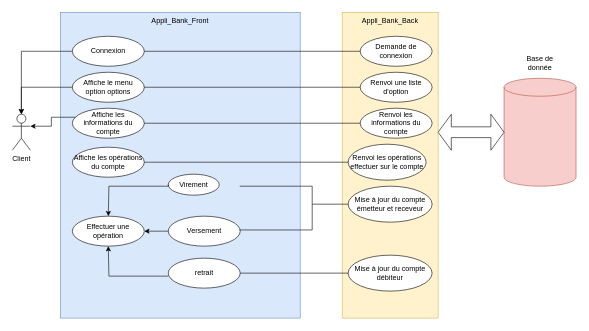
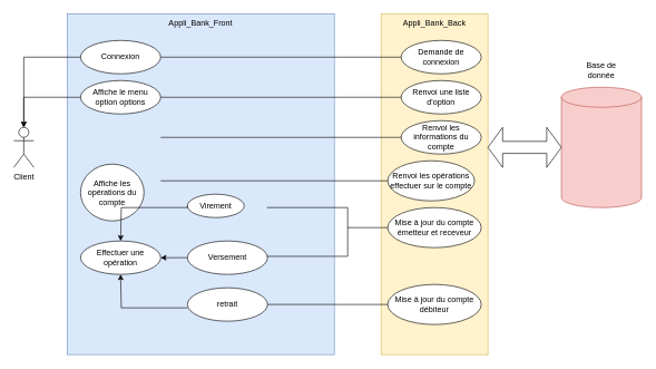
  <mxCell id="0" />
  <mxCell id="1" parent="0" />
  <mxCell id="2" value="" style="rounded=0;whiteSpace=wrap;html=1;direction=south;fillColor=#dae8fc;strokeColor=#6c8ebf;" vertex="1" parent="1"><mxGeometry x="100" y="20" width="400" height="510" as="geometry" /></mxCell>
  <mxCell id="3" value="" style="rounded=0;whiteSpace=wrap;html=1;fillColor=#fff2cc;strokeColor=#d6b656;direction=south;" vertex="1" parent="1"><mxGeometry x="570" y="20" width="160" height="510" as="geometry" /></mxCell>
  <mxCell id="4" value="Client" style="shape=umlActor;verticalLabelPosition=bottom;verticalAlign=top;html=1;outlineConnect=0;" vertex="1" parent="1"><mxGeometry x="20" y="190" width="30" height="60" as="geometry" /></mxCell>
  <mxCell id="5" value="Appli_Bank_Front" style="text;html=1;strokeColor=none;fillColor=none;align=center;verticalAlign=middle;whiteSpace=wrap;rounded=0;" vertex="1" parent="1"><mxGeometry x="270" y="20" width="60" height="30" as="geometry" /></mxCell>
  <mxCell id="6" value="Appli_Bank_Back" style="text;html=1;strokeColor=none;fillColor=none;align=center;verticalAlign=middle;whiteSpace=wrap;rounded=0;" vertex="1" parent="1"><mxGeometry x="620" y="20" width="60" height="30" as="geometry" /></mxCell>
  <mxCell id="7" value="" style="shape=cylinder3;whiteSpace=wrap;html=1;boundedLbl=1;backgroundOutline=1;size=15;fillColor=#f8cecc;strokeColor=#b85450;" vertex="1" parent="1"><mxGeometry x="840" y="130" width="120" height="180" as="geometry" /></mxCell>
  <mxCell id="8" value="Base de donnée" style="text;html=1;strokeColor=none;fillColor=none;align=center;verticalAlign=middle;whiteSpace=wrap;rounded=0;" vertex="1" parent="1"><mxGeometry x="870" y="90" width="60" height="30" as="geometry" /></mxCell>
  <mxCell id="9" value="Connexion" style="ellipse;whiteSpace=wrap;html=1;" vertex="1" parent="1"><mxGeometry x="120" y="60" width="120" height="50" as="geometry" /></mxCell>
  <mxCell id="10" value="Demande de connexion" style="ellipse;whiteSpace=wrap;html=1;" vertex="1" parent="1"><mxGeometry x="600" y="60" width="120" height="50" as="geometry" /></mxCell>
  <mxCell id="11" value="" style="line;strokeWidth=1;fillColor=none;align=left;verticalAlign=middle;spacingTop=-1;spacingLeft=3;spacingRight=3;rotatable=0;labelPosition=right;points=[];portConstraint=eastwest;strokeColor=inherit;" vertex="1" parent="1"><mxGeometry x="240" y="81" width="360" height="8" as="geometry" /></mxCell>
  <mxCell id="12" value="Renvoi une liste d'option" style="ellipse;whiteSpace=wrap;html=1;" vertex="1" parent="1"><mxGeometry x="600" y="120" width="120" height="50" as="geometry" /></mxCell>
  <mxCell id="13" value="Affiche le menu option options" style="ellipse;whiteSpace=wrap;html=1;" vertex="1" parent="1"><mxGeometry x="120" y="120" width="120" height="50" as="geometry" /></mxCell>
  <mxCell id="14" value="" style="line;strokeWidth=1;fillColor=none;align=left;verticalAlign=middle;spacingTop=-1;spacingLeft=3;spacingRight=3;rotatable=0;labelPosition=right;points=[];portConstraint=eastwest;strokeColor=inherit;" vertex="1" parent="1"><mxGeometry x="240" y="141" width="360" height="8" as="geometry" /></mxCell>
- <mxCell id="15" value="Affiche les informations du compte" style="ellipse;whiteSpace=wrap;html=1;" vertex="1" parent="1"><mxGeometry x="120" y="180" width="120" height="50" as="geometry" /></mxCell>
  <mxCell id="16" value="Renvoi les informations du compte " style="ellipse;whiteSpace=wrap;html=1;" vertex="1" parent="1"><mxGeometry x="600" y="180" width="120" height="50" as="geometry" /></mxCell>
  <mxCell id="17" value="" style="line;strokeWidth=1;fillColor=none;align=left;verticalAlign=middle;spacingTop=-1;spacingLeft=3;spacingRight=3;rotatable=0;labelPosition=right;points=[];portConstraint=eastwest;strokeColor=inherit;" vertex="1" parent="1"><mxGeometry x="240" y="201" width="360" height="8" as="geometry" /></mxCell>
- <mxCell id="18" value="Affiche les opérations du compte" style="ellipse;whiteSpace=wrap;html=1;" vertex="1" parent="1"><mxGeometry x="120" y="245" width="120" height="50" as="geometry" /></mxCell>
+ <mxCell id="18" value="Affiche les opérations du compte" style="ellipse;whiteSpace=wrap;html=1;" vertex="1" parent="1"><mxGeometry x="120" y="245" width="95" height="85" as="geometry" /></mxCell>
  <mxCell id="19" value="Renvoi les opérations effectuer sur le compte" style="ellipse;whiteSpace=wrap;html=1;" vertex="1" parent="1"><mxGeometry x="580" y="240" width="130" height="60" as="geometry" /></mxCell>
  <mxCell id="20" value="" style="line;strokeWidth=1;fillColor=none;align=left;verticalAlign=middle;spacingTop=-1;spacingLeft=3;spacingRight=3;rotatable=0;labelPosition=right;points=[];portConstraint=eastwest;strokeColor=inherit;" vertex="1" parent="1"><mxGeometry x="240" y="266" width="340" height="8" as="geometry" /></mxCell>
  <mxCell id="21" value="Effectuer une opération" style="ellipse;whiteSpace=wrap;html=1;" vertex="1" parent="1"><mxGeometry x="120" y="360" width="120" height="50" as="geometry" /></mxCell>
  <mxCell id="22" value="Virement" style="ellipse;whiteSpace=wrap;html=1;" vertex="1" parent="1"><mxGeometry x="280" y="290" width="85" height="35" as="geometry" /></mxCell>
  <mxCell id="23" style="edgeStyle=orthogonalEdgeStyle;rounded=0;orthogonalLoop=1;jettySize=auto;html=1;exitX=0;exitY=0.5;exitDx=0;exitDy=0;" edge="1" parent="1" source="22"><mxGeometry relative="1" as="geometry"><mxPoint x="262.426" y="309.998" as="sourcePoint" /><mxPoint x="180" y="360" as="targetPoint" /><Array as="points"><mxPoint x="280" y="310" /><mxPoint x="181" y="310" /></Array></mxGeometry></mxCell>
  <mxCell id="24" value="Versement" style="ellipse;whiteSpace=wrap;html=1;" vertex="1" parent="1"><mxGeometry x="280" y="360" width="120" height="50" as="geometry" /></mxCell>
  <mxCell id="25" value="retrait" style="ellipse;whiteSpace=wrap;html=1;" vertex="1" parent="1"><mxGeometry x="280" y="430" width="120" height="50" as="geometry" /></mxCell>
  <mxCell id="26" style="edgeStyle=orthogonalEdgeStyle;rounded=0;orthogonalLoop=1;jettySize=auto;html=1;entryX=0.5;entryY=1;entryDx=0;entryDy=0;" edge="1" parent="1" target="21"><mxGeometry relative="1" as="geometry"><mxPoint x="280" y="460" as="sourcePoint" /><mxPoint x="180" y="510" as="targetPoint" /><Array as="points"><mxPoint x="280" y="460" /><mxPoint x="181" y="460" /></Array></mxGeometry></mxCell>
  <mxCell id="27" style="edgeStyle=orthogonalEdgeStyle;rounded=0;orthogonalLoop=1;jettySize=auto;html=1;entryX=1;entryY=0.5;entryDx=0;entryDy=0;exitX=0;exitY=0.5;exitDx=0;exitDy=0;" edge="1" parent="1" source="24" target="21"><mxGeometry relative="1" as="geometry"><mxPoint x="360" y="430" as="sourcePoint" /><mxPoint x="260" y="380" as="targetPoint" /><Array as="points"><mxPoint x="270" y="385" /><mxPoint x="270" y="385" /></Array></mxGeometry></mxCell>
  <mxCell id="28" value="Mise à jour du compte émetteur et receveur" style="ellipse;whiteSpace=wrap;html=1;" vertex="1" parent="1"><mxGeometry x="580" y="310" width="140" height="60" as="geometry" /></mxCell>
  <mxCell id="29" value="" style="line;strokeWidth=1;fillColor=none;align=left;verticalAlign=middle;spacingTop=-1;spacingLeft=3;spacingRight=3;rotatable=0;labelPosition=right;points=[];portConstraint=eastwest;strokeColor=inherit;" vertex="1" parent="1"><mxGeometry x="520" y="336" width="60" height="8" as="geometry" /></mxCell>
  <mxCell id="30" value="" style="shape=partialRectangle;whiteSpace=wrap;html=1;bottom=1;right=1;left=1;top=0;fillColor=none;routingCenterX=-0.5;direction=north;" vertex="1" parent="1"><mxGeometry x="400" y="310" width="120" height="73" as="geometry" /></mxCell>
  <mxCell id="31" value="Mise à jour du compte débiteur" style="ellipse;whiteSpace=wrap;html=1;" vertex="1" parent="1"><mxGeometry x="580" y="425" width="140" height="60" as="geometry" /></mxCell>
  <mxCell id="32" value="" style="line;strokeWidth=1;fillColor=none;align=left;verticalAlign=middle;spacingTop=-1;spacingLeft=3;spacingRight=3;rotatable=0;labelPosition=right;points=[];portConstraint=eastwest;strokeColor=inherit;" vertex="1" parent="1"><mxGeometry x="400" y="451" width="180" height="8" as="geometry" /></mxCell>
- <mxCell id="33" style="edgeStyle=orthogonalEdgeStyle;rounded=0;orthogonalLoop=1;jettySize=auto;html=1;entryX=1;entryY=0.333;entryDx=0;entryDy=0;entryPerimeter=0;exitX=0.042;exitY=0.3;exitDx=0;exitDy=0;exitPerimeter=0;" edge="1" parent="1" source="15" target="4"><mxGeometry relative="1" as="geometry"><mxPoint x="90" y="190" as="sourcePoint" /><mxPoint x="70" y="197.5" as="targetPoint" /><Array as="points" /></mxGeometry></mxCell>
  <mxCell id="34" style="edgeStyle=orthogonalEdgeStyle;rounded=0;orthogonalLoop=1;jettySize=auto;html=1;entryX=0.5;entryY=0;entryDx=0;entryDy=0;entryPerimeter=0;exitX=0;exitY=0.5;exitDx=0;exitDy=0;" edge="1" parent="1" source="13" target="4"><mxGeometry relative="1" as="geometry"><mxPoint x="113" y="136.5" as="sourcePoint" /><mxPoint x="40" y="134.5" as="targetPoint" /><Array as="points" /></mxGeometry></mxCell>
  <mxCell id="35" style="edgeStyle=orthogonalEdgeStyle;rounded=0;orthogonalLoop=1;jettySize=auto;html=1;entryX=0.5;entryY=0;entryDx=0;entryDy=0;entryPerimeter=0;exitX=0;exitY=0.5;exitDx=0;exitDy=0;" edge="1" parent="1" source="9" target="4"><mxGeometry relative="1" as="geometry"><mxPoint x="130" y="155" as="sourcePoint" /><mxPoint x="45" y="200" as="targetPoint" /><Array as="points" /></mxGeometry></mxCell>
  <mxCell id="36" value="" style="shape=doubleArrow;whiteSpace=wrap;html=1;" vertex="1" parent="1"><mxGeometry x="730" y="190" width="110" height="60" as="geometry" /></mxCell>
